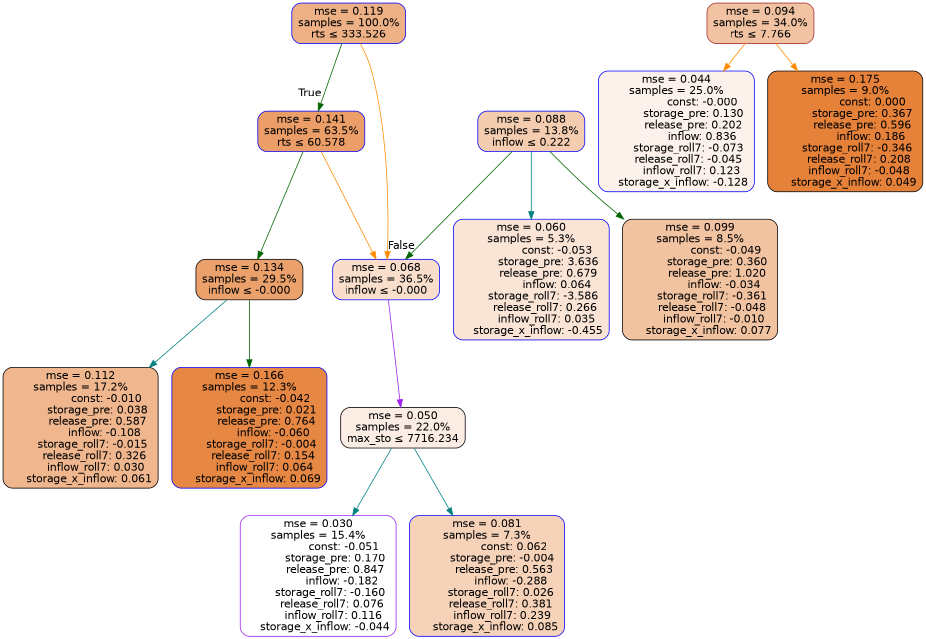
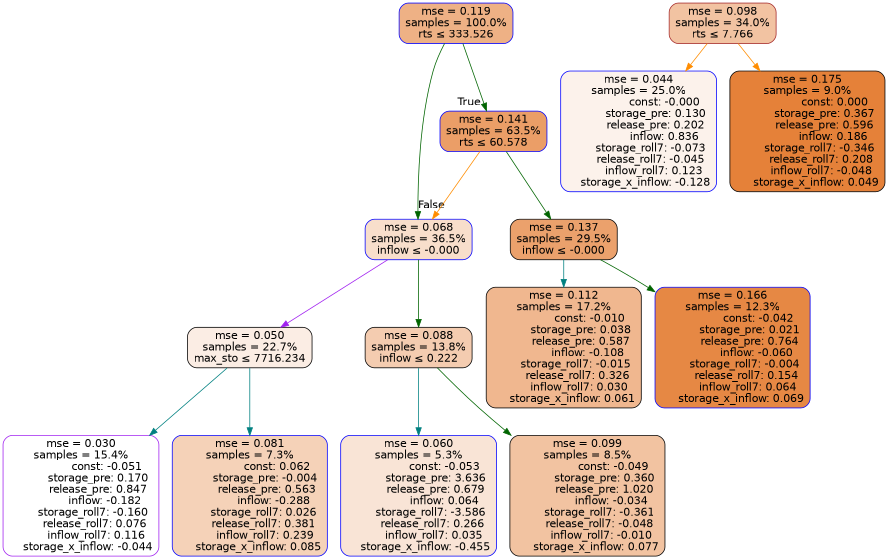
  digraph {
    fontname="DejaVu Sans"
    node [color=blue fontname="DejaVu Sans" shape=rectangle style="filled, rounded"]
    edge [color=darkgreen fontname="DejaVu Sans"]
    n1 [fillcolor="#eeb185" label="mse = 0.119\nsamples = 100.0%\nrts &le; 333.526"]
    n2 [fillcolor="#eb9e67" label="mse = 0.141\nsamples = 63.5%\nrts &le; 60.578"]
    n3 [fillcolor="#f8decb" label="mse = 0.068\nsamples = 36.5%\ninflow &le; -0.000"]
-   n4 [color=black fillcolor="#eba16c" label="mse = 0.134\nsamples = 29.5%\ninflow &le; -0.000"]
-   n5 [color=black fillcolor="#fbede4" label="mse = 0.050\nsamples = 22.0%\nmax_sto &le; 7716.234"]
-   n6 [fillcolor="#f4ccb0" label="mse = 0.088\nsamples = 13.8%\ninflow &le; 0.222"]
-   n7 [color=brown fillcolor="#f2c3a2" label="mse = 0.094\nsamples = 34.0%\nrts &le; 7.766"]
+   n4 [color=black fillcolor="#eba16c" label="mse = 0.137\nsamples = 29.5%\ninflow &le; -0.000"]
+   n5 [color=black fillcolor="#fbede4" label="mse = 0.050\nsamples = 22.7%\nmax_sto &le; 7716.234"]
+   n6 [color=black fillcolor="#f4ccb0" label="mse = 0.088\nsamples = 13.8%\ninflow &le; 0.222"]
+   n7 [color=brown fillcolor="#f2c3a2" label="mse = 0.098\nsamples = 34.0%\nrts &le; 7.766"]
    n8 [fillcolor="#fcf2eb" label="mse = 0.044\nsamples = 25.0%\n               const: -0.000\n          storage_pre: 0.130\n          release_pre: 0.202\n               inflow: 0.836\n       storage_roll7: -0.073\n       release_roll7: -0.045\n         inflow_roll7: 0.123\n    storage_x_inflow: -0.128"]
    n9 [color=black fillcolor="#e58139" label="mse = 0.175\nsamples = 9.0%\n                const: 0.000\n          storage_pre: 0.367\n          release_pre: 0.596\n               inflow: 0.186\n       storage_roll7: -0.346\n        release_roll7: 0.208\n        inflow_roll7: -0.048\n     storage_x_inflow: 0.049"]
    n10 [color=black fillcolor="#f0b78f" label="mse = 0.112\nsamples = 17.2%\n               const: -0.010\n          storage_pre: 0.038\n          release_pre: 0.587\n              inflow: -0.108\n       storage_roll7: -0.015\n        release_roll7: 0.326\n         inflow_roll7: 0.030\n     storage_x_inflow: 0.061"]
    n11 [fillcolor="#e68844" label="mse = 0.166\nsamples = 12.3%\n               const: -0.042\n          storage_pre: 0.021\n          release_pre: 0.764\n              inflow: -0.060\n       storage_roll7: -0.004\n        release_roll7: 0.154\n         inflow_roll7: 0.064\n     storage_x_inflow: 0.069"]
    n12 [color=purple fillcolor="#ffffff" label="mse = 0.030\nsamples = 15.4%\n               const: -0.051\n          storage_pre: 0.170\n          release_pre: 0.847\n              inflow: -0.182\n       storage_roll7: -0.160\n        release_roll7: 0.076\n         inflow_roll7: 0.116\n    storage_x_inflow: -0.044"]
    n13 [fillcolor="#f5d2b8" label="mse = 0.081\nsamples = 7.3%\n                const: 0.062\n         storage_pre: -0.004\n          release_pre: 0.563\n              inflow: -0.288\n        storage_roll7: 0.026\n        release_roll7: 0.381\n         inflow_roll7: 0.239\n     storage_x_inflow: 0.085"]
    n14 [fillcolor="#f9e4d6" label="mse = 0.060\nsamples = 5.3%\n               const: -0.053\n          storage_pre: 3.636\n          release_pre: 0.679\n               inflow: 0.064\n       storage_roll7: -3.586\n        release_roll7: 0.266\n         inflow_roll7: 0.035\n    storage_x_inflow: -0.455"]
    n15 [color=black fillcolor="#f2c3a1" label="mse = 0.099\nsamples = 8.5%\n               const: -0.049\n          storage_pre: 0.360\n          release_pre: 1.020\n              inflow: -0.034\n       storage_roll7: -0.361\n       release_roll7: -0.048\n        inflow_roll7: -0.010\n     storage_x_inflow: 0.077"]
    n1 -> n2 [headlabel=True labelangle=45 labeldistance=2.5]
-   n1 -> n3 [color=darkorange headlabel=False labelangle=-45 labeldistance=2.5]
+   n1 -> n3 [headlabel=False labelangle=-45 labeldistance=2.5]
    n2 -> n3 [color=darkorange]
    n2 -> n4
    n3 -> n5 [color=purple]
-   n6 -> n3
+   n3 -> n6
    n4 -> n10 [color=teal]
    n4 -> n11
    n5 -> n12 [color=teal]
    n5 -> n13 [color=teal]
    n6 -> n14 [color=teal]
    n6 -> n15
    n7 -> n8 [color=darkorange]
    n7 -> n9 [color=darkorange]
  }
